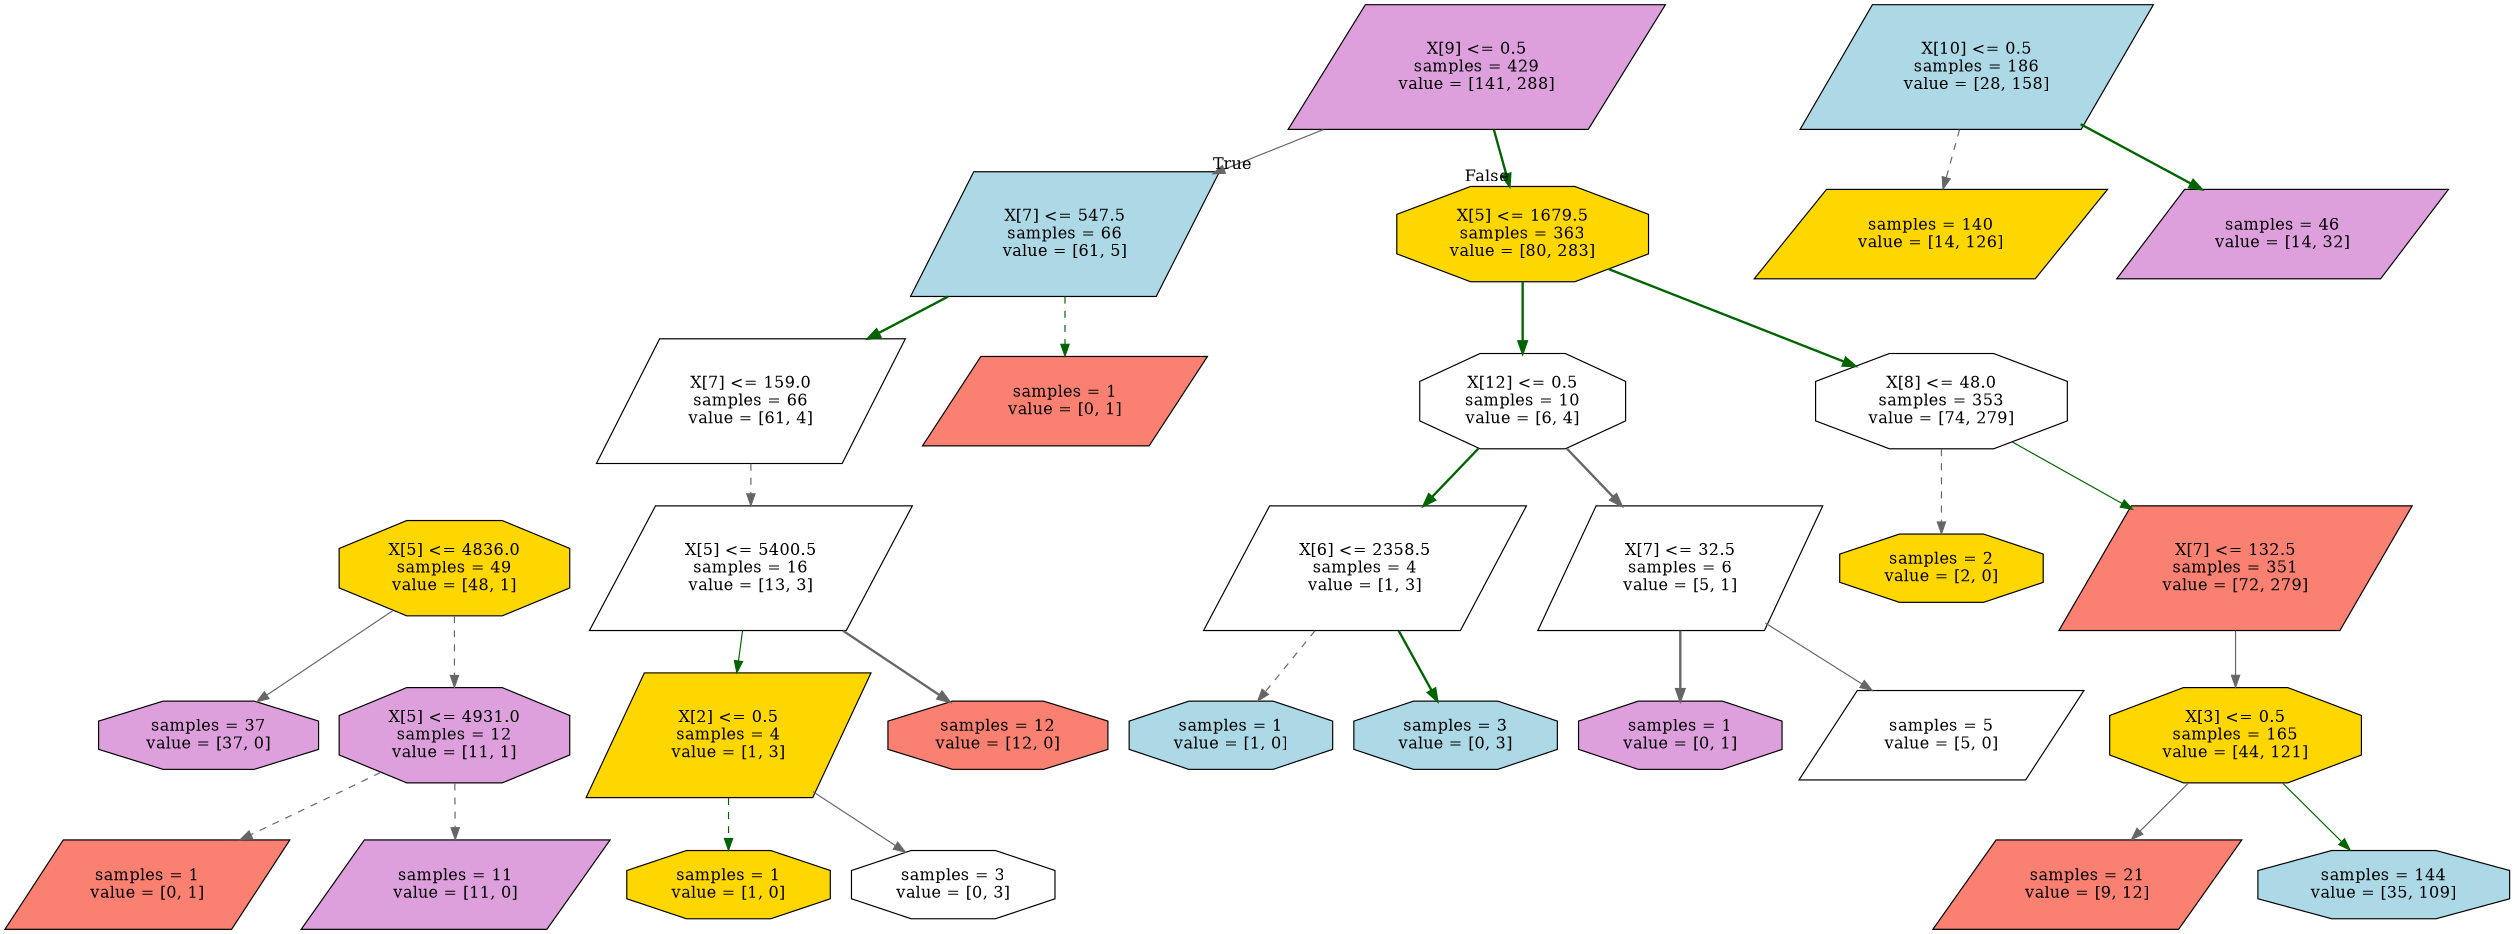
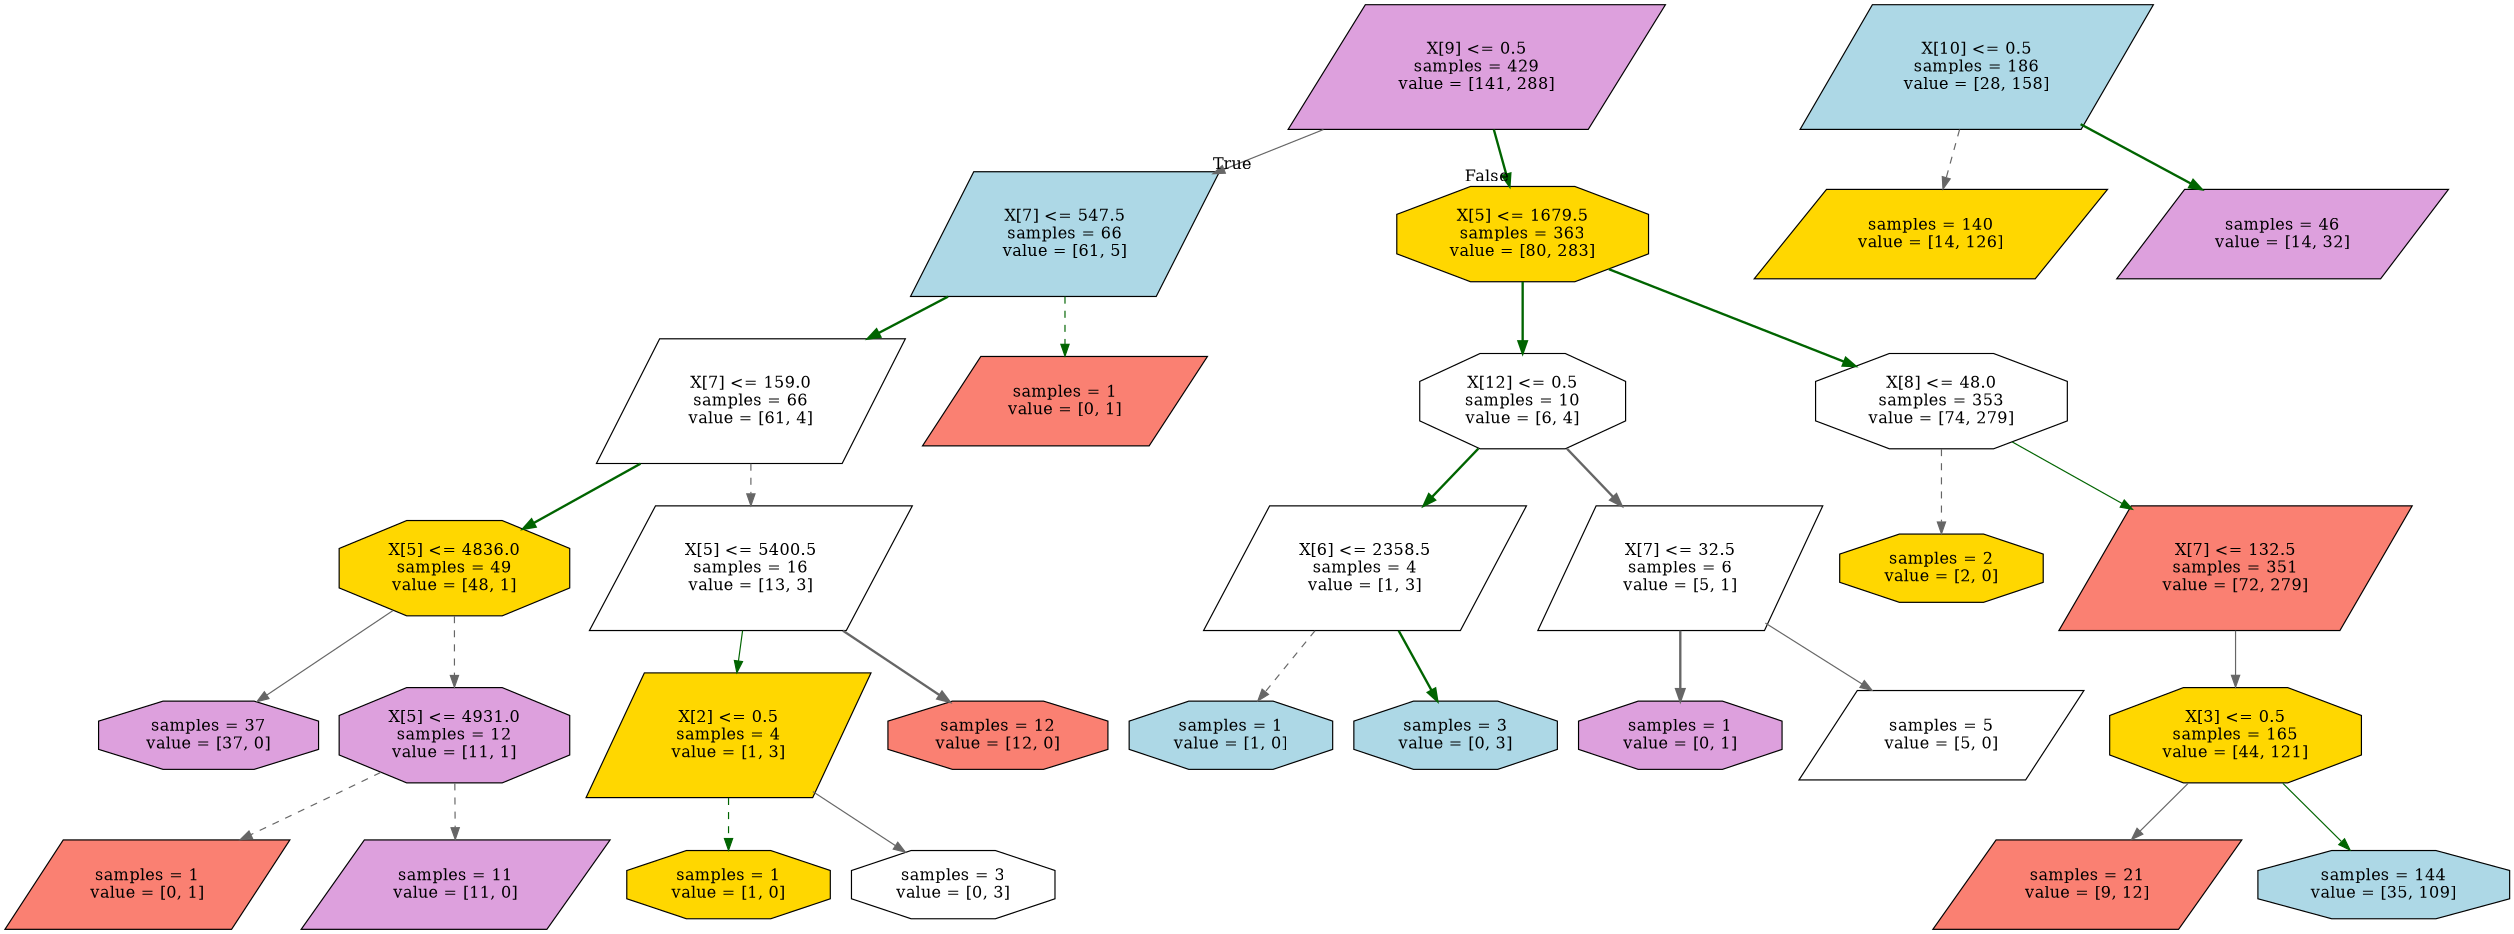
  digraph {
    fontname="DejaVu Serif"
    node [color=black fillcolor=white fontname="DejaVu Serif" shape=parallelogram style=filled]
    edge [color=gray40 fontname="DejaVu Serif" style=bold]
    n1 [fillcolor=plum label="X[9] <= 0.5\nsamples = 429\nvalue = [141, 288]"]
    n2 [fillcolor=lightblue label="X[7] <= 547.5\nsamples = 66\nvalue = [61, 5]"]
    n3 [fillcolor=gold label="X[5] <= 1679.5\nsamples = 363\nvalue = [80, 283]" shape=octagon]
    n4 [label="X[7] <= 159.0\nsamples = 66\nvalue = [61, 4]"]
    n5 [fillcolor=salmon label="samples = 1\nvalue = [0, 1]"]
    n6 [label="X[12] <= 0.5\nsamples = 10\nvalue = [6, 4]" shape=octagon]
    n7 [label="X[8] <= 48.0\nsamples = 353\nvalue = [74, 279]" shape=octagon]
    n8 [fillcolor=gold label="X[5] <= 4836.0\nsamples = 49\nvalue = [48, 1]" shape=octagon]
    n9 [label="X[5] <= 5400.5\nsamples = 16\nvalue = [13, 3]"]
    n10 [fillcolor=plum label="samples = 37\nvalue = [37, 0]" shape=octagon]
    n11 [fillcolor=plum label="X[5] <= 4931.0\nsamples = 12\nvalue = [11, 1]" shape=octagon]
    n12 [fillcolor=gold label="X[2] <= 0.5\nsamples = 4\nvalue = [1, 3]"]
    n13 [fillcolor=salmon label="samples = 12\nvalue = [12, 0]" shape=octagon]
    n14 [fillcolor=salmon label="samples = 1\nvalue = [0, 1]"]
    n15 [fillcolor=plum label="samples = 11\nvalue = [11, 0]"]
    n16 [fillcolor=gold label="samples = 1\nvalue = [1, 0]" shape=octagon]
    n17 [label="samples = 3\nvalue = [0, 3]" shape=octagon]
    n18 [label="X[6] <= 2358.5\nsamples = 4\nvalue = [1, 3]"]
    n19 [label="X[7] <= 32.5\nsamples = 6\nvalue = [5, 1]"]
    n20 [fillcolor=gold label="samples = 2\nvalue = [2, 0]" shape=octagon]
    n21 [fillcolor=salmon label="X[7] <= 132.5\nsamples = 351\nvalue = [72, 279]"]
    n22 [fillcolor=lightblue label="samples = 1\nvalue = [1, 0]" shape=octagon]
    n23 [fillcolor=lightblue label="samples = 3\nvalue = [0, 3]" shape=octagon]
    n24 [fillcolor=plum label="samples = 1\nvalue = [0, 1]" shape=octagon]
    n25 [label="samples = 5\nvalue = [5, 0]"]
    n26 [fillcolor=gold label="X[3] <= 0.5\nsamples = 165\nvalue = [44, 121]" shape=octagon]
    n27 [fillcolor=lightblue label="X[10] <= 0.5\nsamples = 186\nvalue = [28, 158]"]
    n28 [fillcolor=gold label="samples = 140\nvalue = [14, 126]"]
    n29 [fillcolor=plum label="samples = 46\nvalue = [14, 32]"]
    n30 [fillcolor=salmon label="samples = 21\nvalue = [9, 12]"]
    n31 [fillcolor=lightblue label="samples = 144\nvalue = [35, 109]" shape=octagon]
    n1 -> n2 [headlabel=True labelangle=45 labeldistance=2.5 style=solid]
    n1 -> n3 [color=darkgreen headlabel=False labelangle=-45 labeldistance=2.5]
    n2 -> n4 [color=darkgreen]
    n2 -> n5 [color=darkgreen style=dashed]
    n3 -> n6 [color=darkgreen]
    n3 -> n7 [color=darkgreen]
+   n4 -> n8 [color=darkgreen]
    n4 -> n9 [style=dashed]
    n6 -> n18 [color=darkgreen]
    n6 -> n19
    n7 -> n20 [style=dashed]
    n7 -> n21 [color=darkgreen style=solid]
    n8 -> n10 [style=solid]
    n8 -> n11 [style=dashed]
    n9 -> n12 [color=darkgreen style=solid]
    n9 -> n13
    n11 -> n14 [style=dashed]
    n11 -> n15 [style=dashed]
    n12 -> n16 [color=darkgreen style=dashed]
    n12 -> n17 [style=solid]
    n18 -> n22 [style=dashed]
    n18 -> n23 [color=darkgreen]
    n19 -> n24
    n19 -> n25 [style=solid]
    n21 -> n26 [style=solid]
    n26 -> n30 [style=solid]
    n26 -> n31 [color=darkgreen style=solid]
    n27 -> n28 [style=dashed]
    n27 -> n29 [color=darkgreen]
  }
